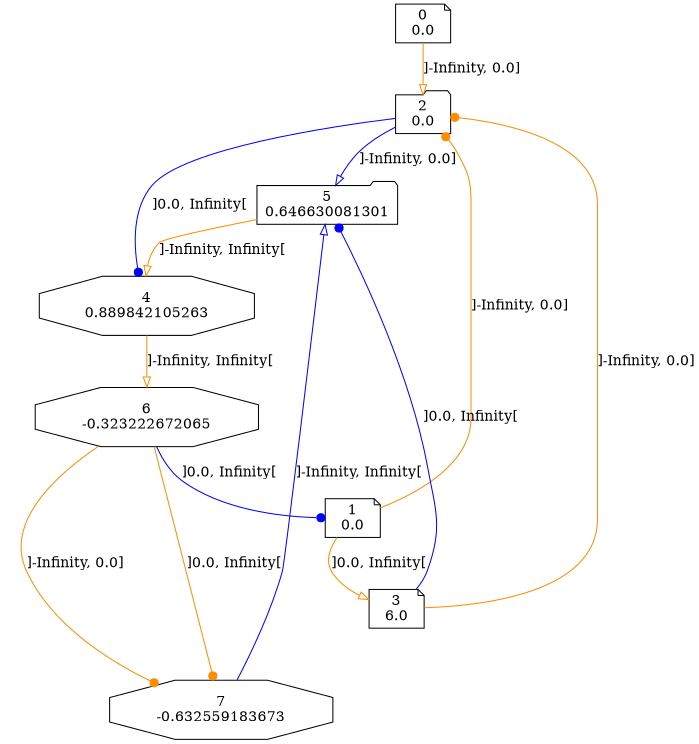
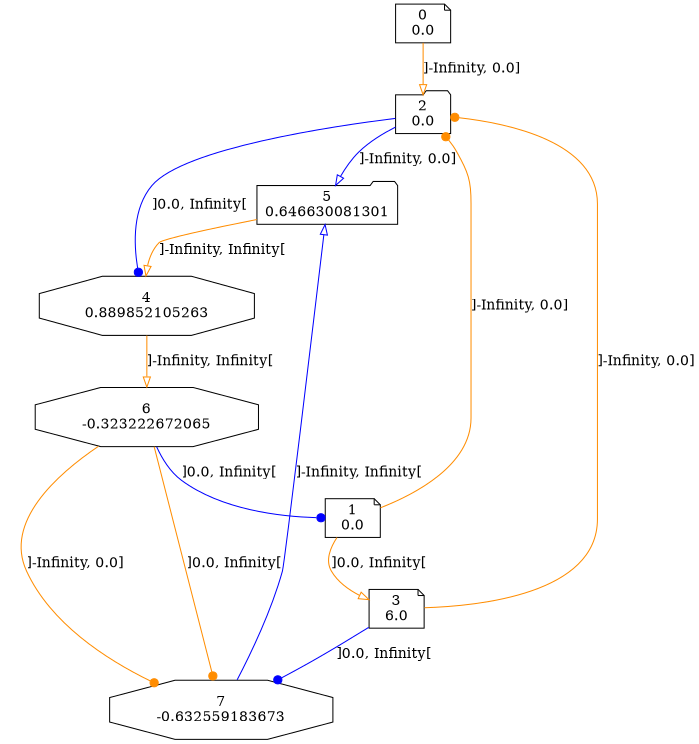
  digraph {
    node [shape=note]
    edge [arrowhead=dot color=darkorange]
    n1 [label="0\n0.0"]
    n2 [label="2\n0.0" shape=folder]
    n3 [label="5\n0.646630081301" shape=folder]
-   n4 [label="4\n0.889842105263" shape=octagon]
+   n4 [label="4\n0.889852105263" shape=octagon]
    n5 [label="1\n0.0"]
    n6 [label="3\n6.0"]
    n7 [label="6\n-0.323222672065" shape=octagon]
    n8 [label="7\n-0.632559183673" shape=octagon]
    n1 -> n2 [arrowhead=onormal label="]-Infinity, 0.0]"]
    n2 -> n3 [arrowhead=onormal color=blue label="]-Infinity, 0.0]"]
    n2 -> n4 [color=blue label="]0.0, Infinity["]
    n3 -> n4 [arrowhead=onormal label="]-Infinity, Infinity["]
    n4 -> n7 [arrowhead=onormal label="]-Infinity, Infinity["]
    n5 -> n2 [label="]-Infinity, 0.0]"]
    n5 -> n6 [arrowhead=onormal label="]0.0, Infinity["]
    n6 -> n2 [label="]-Infinity, 0.0]"]
-   n6 -> n3 [color=blue label="]0.0, Infinity["]
+   n6 -> n8 [color=blue label="]0.0, Infinity["]
    n7 -> n5 [color=blue label="]0.0, Infinity["]
    n7 -> n8 [label="]-Infinity, 0.0]"]
    n7 -> n8 [label="]0.0, Infinity["]
    n8 -> n3 [arrowhead=onormal color=blue label="]-Infinity, Infinity["]
  }
